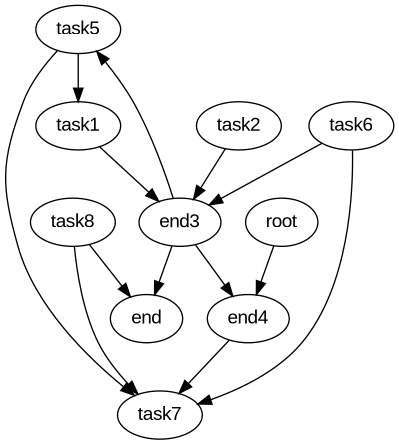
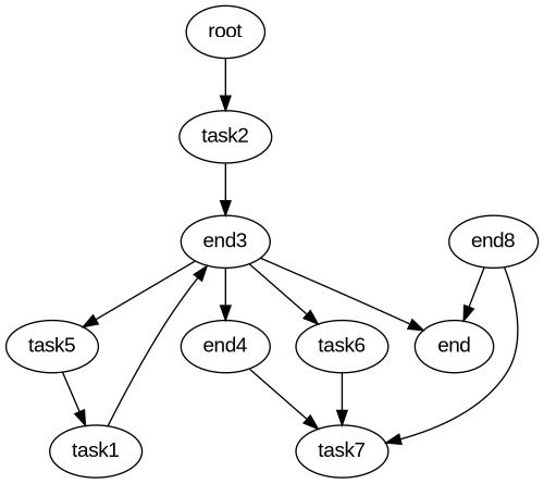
  digraph {
    fontname="Liberation Sans"
    node [fontname="Liberation Sans"]
    edge [fontname="Liberation Sans"]
    root
    task2
    n3 [label=end3]
    task1
    n5 [label=end4]
    task5
    task6
    end
    task7
-   task8
-   root -> n5
+   task8 [label=end8]
+   root -> task2
    task2 -> n3
    n3 -> n5
    n3 -> task5
-   task6 -> n3
+   n3 -> task6
    n3 -> end
    task1 -> n3
    n5 -> task7
    task5 -> task1
-   task5 -> task7
    task6 -> task7
    task8 -> end
    task8 -> task7
  }
